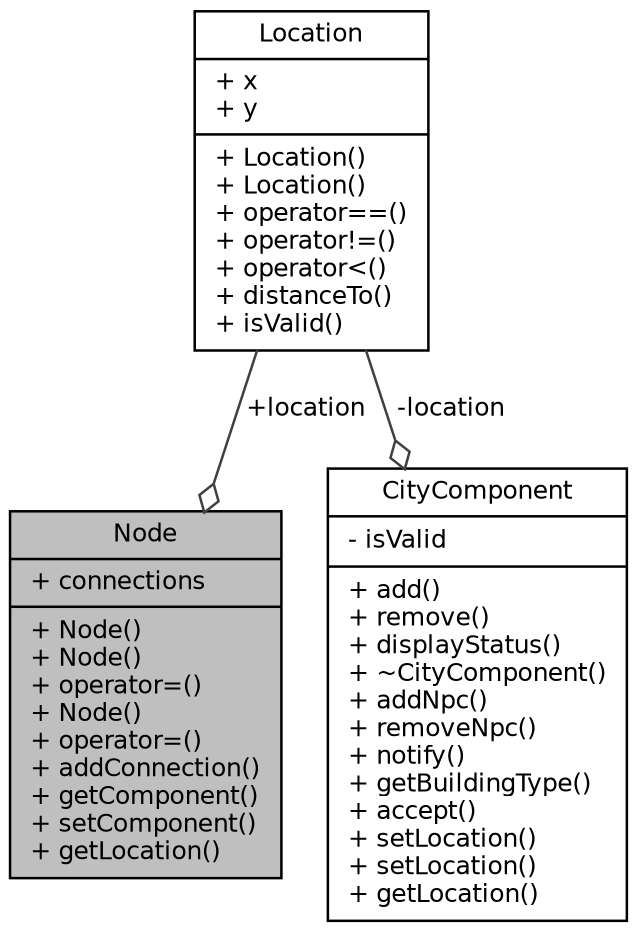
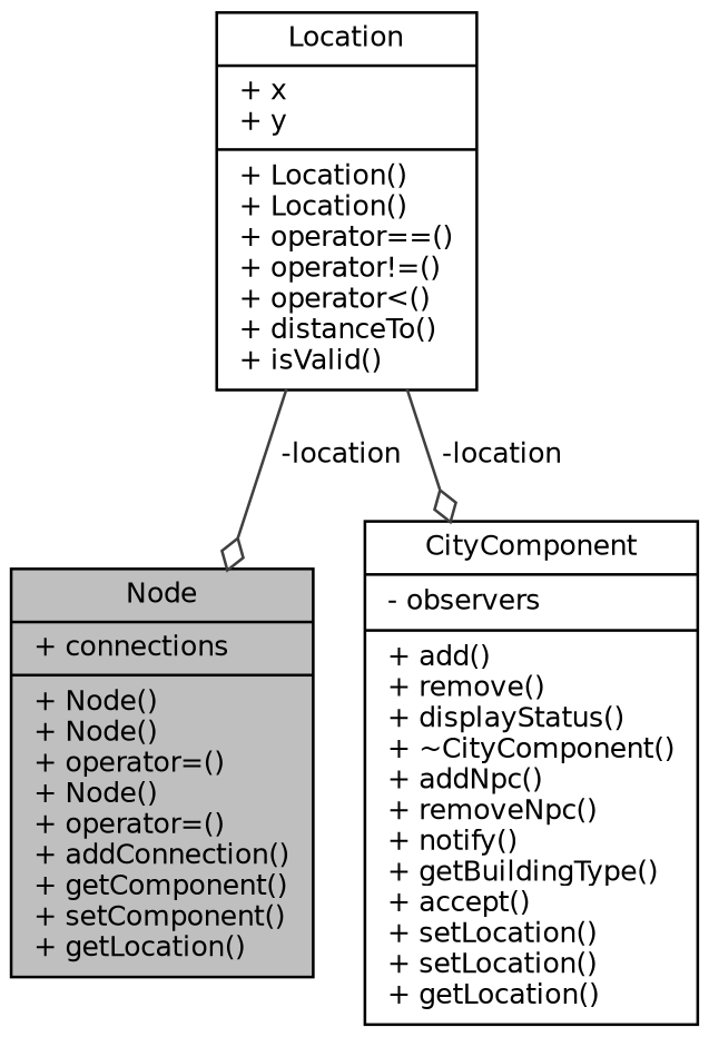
  digraph {
    node [color=black fillcolor=white fontname=Helvetica fontsize=10 shape=record style=filled]
    edge [arrowhead=odiamond color=grey25 fontname=Helvetica fontsize=10 labelfontname=Helvetica labelfontsize=10 style=solid]
    n1 [fillcolor=grey75 fontcolor=black height=0.2 label="{Node\n|+ connections\l|+ Node()\l+ Node()\l+ operator=()\l+ Node()\l+ operator=()\l+ addConnection()\l+ getComponent()\l+ setComponent()\l+ getLocation()\l}" width=0.4]
-   n2 [height=0.2 label="{CityComponent\n|- isValid\l|+ add()\l+ remove()\l+ displayStatus()\l+ ~CityComponent()\l+ addNpc()\l+ removeNpc()\l+ notify()\l+ getBuildingType()\l+ accept()\l+ setLocation()\l+ setLocation()\l+ getLocation()\l}" width=0.4]
+   n2 [height=0.2 label="{CityComponent\n|- observers\l|+ add()\l+ remove()\l+ displayStatus()\l+ ~CityComponent()\l+ addNpc()\l+ removeNpc()\l+ notify()\l+ getBuildingType()\l+ accept()\l+ setLocation()\l+ setLocation()\l+ getLocation()\l}" width=0.4]
    n3 [height=0.2 label="{Location\n|+ x\l+ y\l|+ Location()\l+ Location()\l+ operator==()\l+ operator!=()\l+ operator\<()\l+ distanceTo()\l+ isValid()\l}" width=0.4]
-   n3 -> n1 [label=" +location"]
+   n3 -> n1 [label=" -location"]
    n3 -> n2 [label=" -location"]
  }
